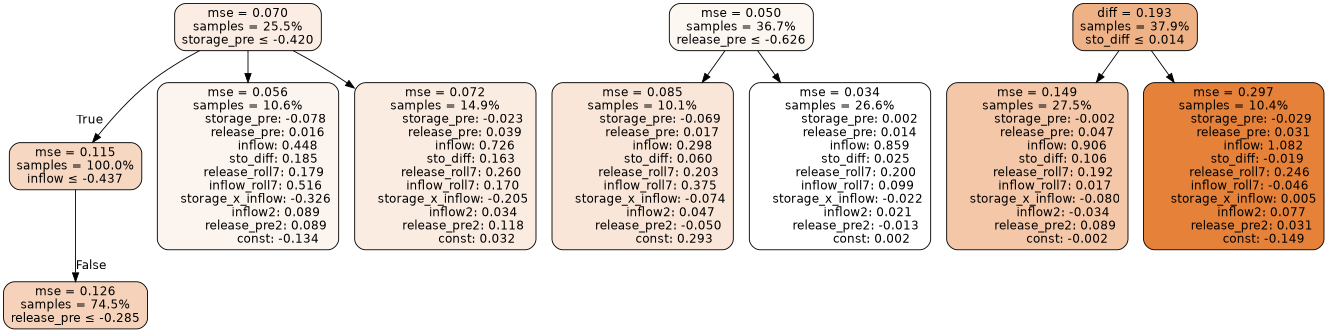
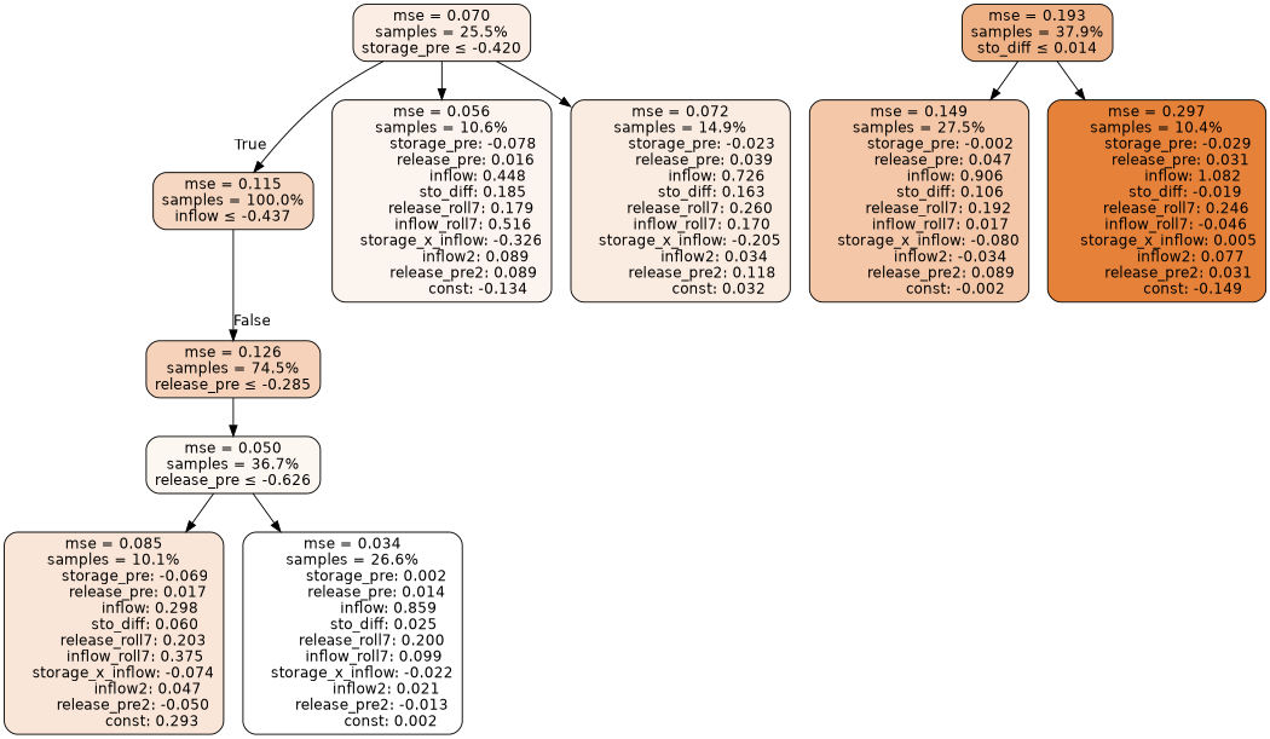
  digraph {
    node [color=black fontname=helvetica shape=rectangle style="filled, rounded"]
    edge [fontname=helvetica]
    n1 [fillcolor="#f6d7c1" label="mse = 0.115\nsamples = 100.0%\ninflow &le; -0.437"]
    n2 [fillcolor="#f5d2b9" label="mse = 0.126\nsamples = 74.5%\nrelease_pre &le; -0.285"]
    n3 [fillcolor="#fbede3" label="mse = 0.070\nsamples = 25.5%\nstorage_pre &le; -0.420"]
    n4 [fillcolor="#fcf4ee" label="mse = 0.056\nsamples = 10.6%\n         storage_pre: -0.078\n          release_pre: 0.016\n               inflow: 0.448\n             sto_diff: 0.185\n        release_roll7: 0.179\n         inflow_roll7: 0.516\n    storage_x_inflow: -0.326\n              inflow2: 0.089\n         release_pre2: 0.089\n               const: -0.134"]
    n5 [fillcolor="#fbece2" label="mse = 0.072\nsamples = 14.9%\n         storage_pre: -0.023\n          release_pre: 0.039\n               inflow: 0.726\n             sto_diff: 0.163\n        release_roll7: 0.260\n         inflow_roll7: 0.170\n    storage_x_inflow: -0.205\n              inflow2: 0.034\n         release_pre2: 0.118\n                const: 0.032"]
    n6 [fillcolor="#fdf7f2" label="mse = 0.050\nsamples = 36.7%\nrelease_pre &le; -0.626"]
    n7 [fillcolor="#f9e6d8" label="mse = 0.085\nsamples = 10.1%\n         storage_pre: -0.069\n          release_pre: 0.017\n               inflow: 0.298\n             sto_diff: 0.060\n        release_roll7: 0.203\n         inflow_roll7: 0.375\n    storage_x_inflow: -0.074\n              inflow2: 0.047\n        release_pre2: -0.050\n                const: 0.293"]
    n8 [fillcolor="#ffffff" label="mse = 0.034\nsamples = 26.6%\n          storage_pre: 0.002\n          release_pre: 0.014\n               inflow: 0.859\n             sto_diff: 0.025\n        release_roll7: 0.200\n         inflow_roll7: 0.099\n    storage_x_inflow: -0.022\n              inflow2: 0.021\n        release_pre2: -0.013\n                const: 0.002"]
-   n9 [fillcolor="#efb287" label="diff = 0.193\nsamples = 37.9%\nsto_diff &le; 0.014"]
+   n9 [fillcolor="#efb287" label="mse = 0.193\nsamples = 37.9%\nsto_diff &le; 0.014"]
    n10 [fillcolor="#f3c7a8" label="mse = 0.149\nsamples = 27.5%\n         storage_pre: -0.002\n          release_pre: 0.047\n               inflow: 0.906\n             sto_diff: 0.106\n        release_roll7: 0.192\n         inflow_roll7: 0.017\n    storage_x_inflow: -0.080\n             inflow2: -0.034\n         release_pre2: 0.089\n               const: -0.002"]
    n11 [fillcolor="#e58139" label="mse = 0.297\nsamples = 10.4%\n         storage_pre: -0.029\n          release_pre: 0.031\n               inflow: 1.082\n            sto_diff: -0.019\n        release_roll7: 0.246\n        inflow_roll7: -0.046\n     storage_x_inflow: 0.005\n              inflow2: 0.077\n         release_pre2: 0.031\n               const: -0.149"]
    n1 -> n2 [headlabel=False labelangle=-45 labeldistance=2.5]
+   n2 -> n6
    n3 -> n1 [headlabel=True labelangle=45 labeldistance=2.5]
    n3 -> n4
    n3 -> n5
    n6 -> n7
    n6 -> n8
    n9 -> n10
    n9 -> n11
  }
